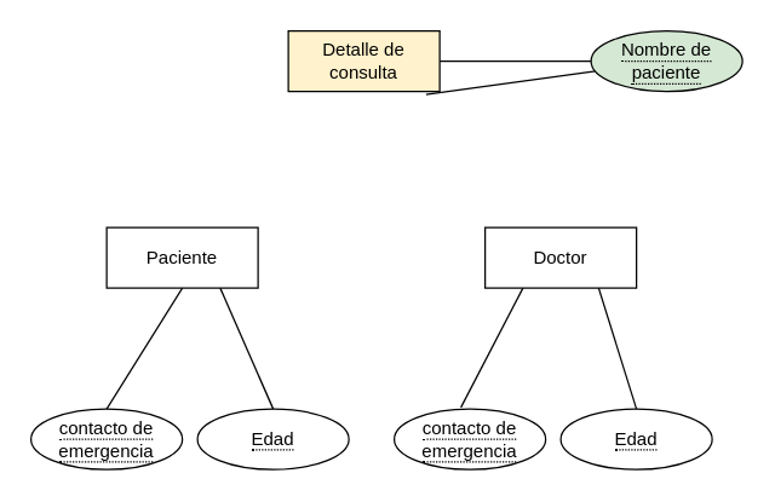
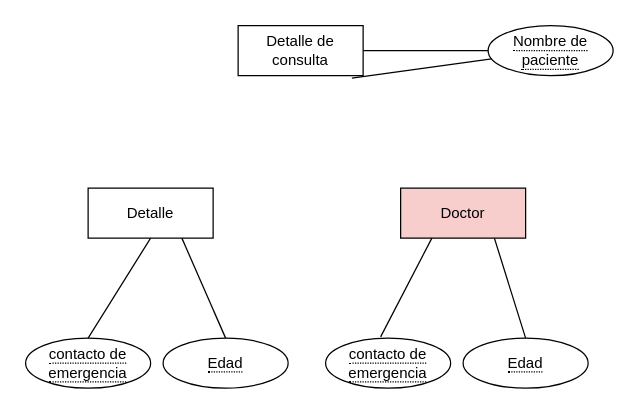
  <mxCell id="0" />
  <mxCell id="1" parent="0" />
- <mxCell id="2" value="Paciente" style="whiteSpace=wrap;html=1;align=center;" vertex="1" parent="1"><mxGeometry x="70" y="150" width="100" height="40" as="geometry" /></mxCell>
- <mxCell id="3" value="&lt;span style=&quot;border-bottom: 1px dotted&quot;&gt;Nombre de paciente&lt;/span&gt;" style="ellipse;whiteSpace=wrap;html=1;align=center;fillColor=#d5e8d4;" vertex="1" parent="1"><mxGeometry x="390" y="20" width="100" height="40" as="geometry" /></mxCell>
+ <mxCell id="2" value="Detalle" style="whiteSpace=wrap;html=1;align=center;" vertex="1" parent="1"><mxGeometry x="70" y="150" width="100" height="40" as="geometry" /></mxCell>
+ <mxCell id="3" value="&lt;span style=&quot;border-bottom: 1px dotted&quot;&gt;Nombre de paciente&lt;/span&gt;" style="ellipse;whiteSpace=wrap;html=1;align=center;" vertex="1" parent="1"><mxGeometry x="390" y="20" width="100" height="40" as="geometry" /></mxCell>
  <mxCell id="4" value="&lt;span style=&quot;border-bottom: 1px dotted&quot;&gt;contacto de emergencia&lt;/span&gt;" style="ellipse;whiteSpace=wrap;html=1;align=center;" vertex="1" parent="1"><mxGeometry x="20" y="270" width="100" height="40" as="geometry" /></mxCell>
  <mxCell id="5" value="&lt;span style=&quot;border-bottom: 1px dotted&quot;&gt;Edad&lt;/span&gt;" style="ellipse;whiteSpace=wrap;html=1;align=center;" vertex="1" parent="1"><mxGeometry x="130" y="270" width="100" height="40" as="geometry" /></mxCell>
- <mxCell id="6" value="Doctor" style="whiteSpace=wrap;html=1;align=center;" vertex="1" parent="1"><mxGeometry x="320" y="150" width="100" height="40" as="geometry" /></mxCell>
+ <mxCell id="6" value="Doctor" style="whiteSpace=wrap;html=1;align=center;fillColor=#f8cecc;" vertex="1" parent="1"><mxGeometry x="320" y="150" width="100" height="40" as="geometry" /></mxCell>
  <mxCell id="7" value="&lt;span style=&quot;border-bottom: 1px dotted&quot;&gt;contacto de emergencia&lt;/span&gt;" style="ellipse;whiteSpace=wrap;html=1;align=center;" vertex="1" parent="1"><mxGeometry x="260" y="270" width="100" height="40" as="geometry" /></mxCell>
  <mxCell id="8" value="&lt;span style=&quot;border-bottom: 1px dotted&quot;&gt;Edad&lt;/span&gt;" style="ellipse;whiteSpace=wrap;html=1;align=center;" vertex="1" parent="1"><mxGeometry x="370" y="270" width="100" height="40" as="geometry" /></mxCell>
- <mxCell id="9" value="Detalle de consulta" style="whiteSpace=wrap;html=1;align=center;fillColor=#fff2cc;" vertex="1" parent="1"><mxGeometry x="190" y="20" width="100" height="40" as="geometry" /></mxCell>
+ <mxCell id="9" value="Detalle de consulta" style="whiteSpace=wrap;html=1;align=center;" vertex="1" parent="1"><mxGeometry x="190" y="20" width="100" height="40" as="geometry" /></mxCell>
  <mxCell id="10" value="" style="endArrow=none;html=1;rounded=0;entryX=0.5;entryY=1;entryDx=0;entryDy=0;exitX=0.5;exitY=0;exitDx=0;exitDy=0;" edge="1" parent="1" source="4" target="2"><mxGeometry relative="1" as="geometry"><mxPoint x="80" y="240" as="sourcePoint" /><mxPoint x="240" y="240" as="targetPoint" /></mxGeometry></mxCell>
  <mxCell id="11" value="" style="endArrow=none;html=1;rounded=0;exitX=0.75;exitY=1;exitDx=0;exitDy=0;entryX=0.5;entryY=0;entryDx=0;entryDy=0;" edge="1" parent="1" source="2" target="5"><mxGeometry relative="1" as="geometry"><mxPoint x="160" y="220" as="sourcePoint" /><mxPoint x="170" y="260" as="targetPoint" /></mxGeometry></mxCell>
  <mxCell id="12" value="" style="endArrow=none;html=1;rounded=0;exitX=0.44;exitY=-0.025;exitDx=0;exitDy=0;exitPerimeter=0;entryX=0.25;entryY=1;entryDx=0;entryDy=0;" edge="1" parent="1" source="7" target="6"><mxGeometry relative="1" as="geometry"><mxPoint x="350" y="230" as="sourcePoint" /><mxPoint x="510" y="230" as="targetPoint" /></mxGeometry></mxCell>
  <mxCell id="13" value="" style="endArrow=none;html=1;rounded=0;exitX=0.75;exitY=1;exitDx=0;exitDy=0;entryX=0.5;entryY=0;entryDx=0;entryDy=0;" edge="1" parent="1" source="6" target="8"><mxGeometry relative="1" as="geometry"><mxPoint x="440" y="220" as="sourcePoint" /><mxPoint x="410" y="260" as="targetPoint" /></mxGeometry></mxCell>
  <mxCell id="14" value="" style="endArrow=none;html=1;rounded=0;exitX=0.91;exitY=1.05;exitDx=0;exitDy=0;exitPerimeter=0;" edge="1" parent="1" source="9" target="3"><mxGeometry relative="1" as="geometry"><mxPoint x="290" y="110" as="sourcePoint" /><mxPoint x="450" y="110" as="targetPoint" /></mxGeometry></mxCell>
  <mxCell id="15" value="" style="endArrow=none;html=1;rounded=0;" edge="1" parent="1"><mxGeometry relative="1" as="geometry"><mxPoint x="290" y="40" as="sourcePoint" /><mxPoint x="390" y="40" as="targetPoint" /></mxGeometry></mxCell>
